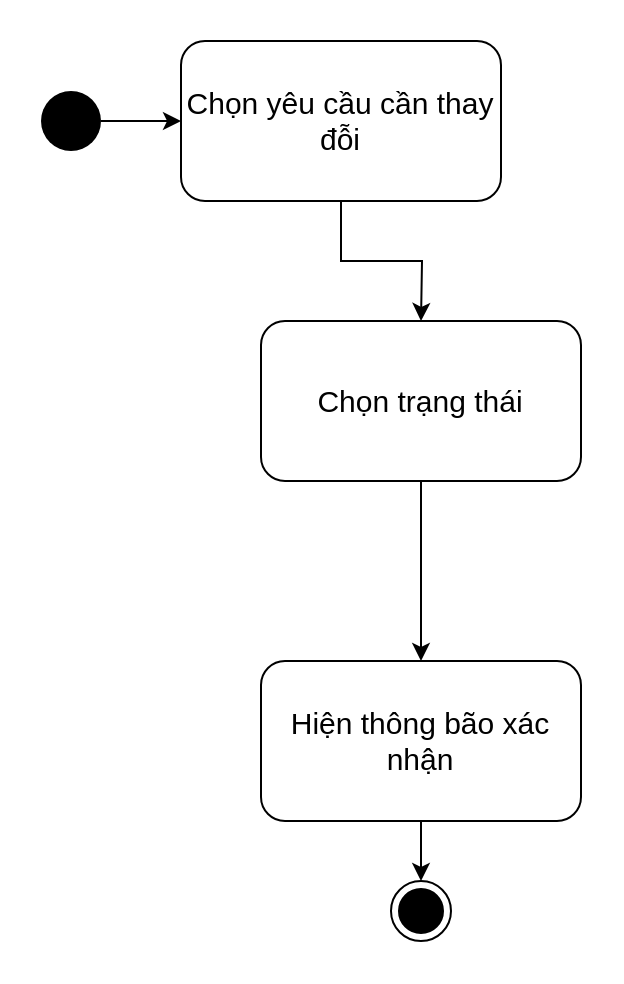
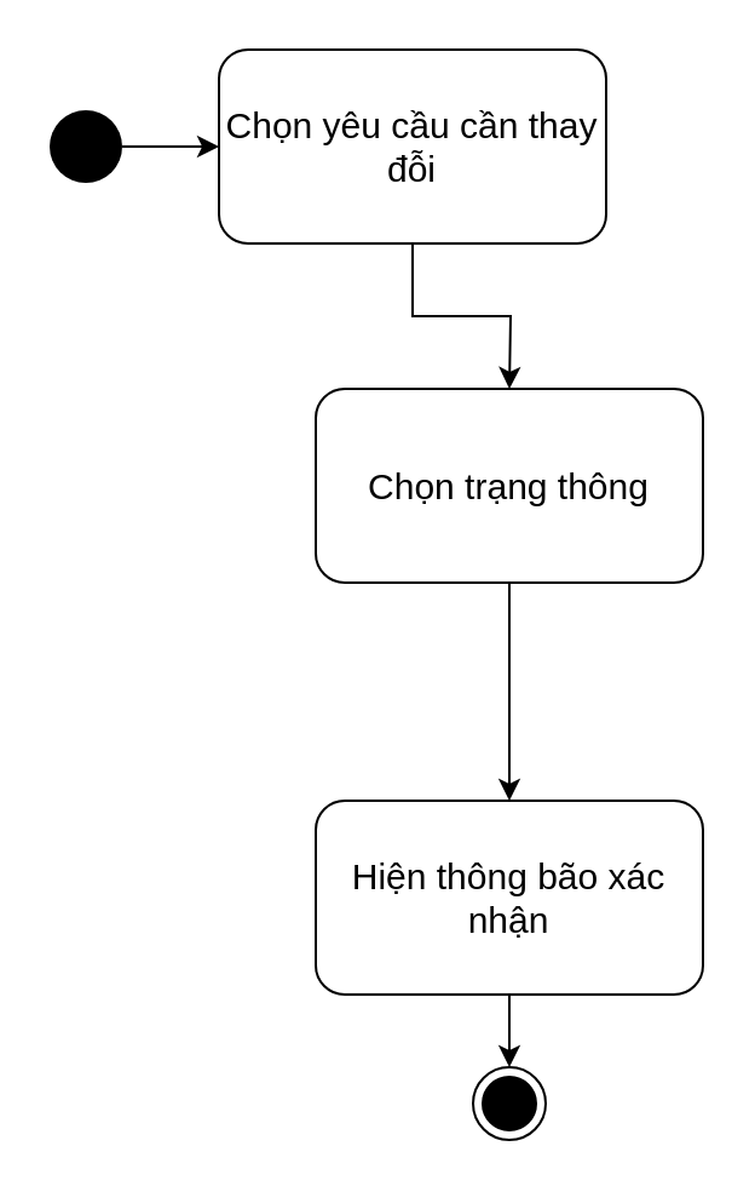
  <mxCell id="0" />
  <mxCell id="1" parent="0" />
  <mxCell id="2" style="edgeStyle=orthogonalEdgeStyle;rounded=0;orthogonalLoop=1;jettySize=auto;html=1;entryX=0;entryY=0.5;entryDx=0;entryDy=0;fontSize=15;" edge="1" parent="1" source="3" target="5"><mxGeometry relative="1" as="geometry" /></mxCell>
  <mxCell id="3" value="" style="ellipse;fillColor=#000000;strokeColor=none;" vertex="1" parent="1"><mxGeometry x="20" y="45" width="30" height="30" as="geometry" /></mxCell>
  <mxCell id="4" style="edgeStyle=orthogonalEdgeStyle;rounded=0;orthogonalLoop=1;jettySize=auto;html=1;entryX=0.5;entryY=0;entryDx=0;entryDy=0;fontSize=15;" edge="1" parent="1" source="5"><mxGeometry relative="1" as="geometry"><mxPoint x="210" y="160" as="targetPoint" /></mxGeometry></mxCell>
  <mxCell id="5" value="Chọn yêu cầu cần thay đỗi" style="shape=rect;html=1;rounded=1;whiteSpace=wrap;align=center;fontSize=15;" vertex="1" parent="1"><mxGeometry x="90" y="20" width="160" height="80" as="geometry" /></mxCell>
  <mxCell id="6" style="edgeStyle=orthogonalEdgeStyle;rounded=0;orthogonalLoop=1;jettySize=auto;html=1;entryX=0.5;entryY=0;entryDx=0;entryDy=0;fontSize=15;" edge="1" parent="1" source="7" target="9"><mxGeometry relative="1" as="geometry" /></mxCell>
- <mxCell id="7" value="Chọn trạng thái" style="shape=rect;html=1;rounded=1;whiteSpace=wrap;align=center;fontSize=15;" vertex="1" parent="1"><mxGeometry x="130" y="160" width="160" height="80" as="geometry" /></mxCell>
+ <mxCell id="7" value="Chọn trạng thông" style="shape=rect;html=1;rounded=1;whiteSpace=wrap;align=center;fontSize=15;" vertex="1" parent="1"><mxGeometry x="130" y="160" width="160" height="80" as="geometry" /></mxCell>
  <mxCell id="8" style="edgeStyle=orthogonalEdgeStyle;rounded=0;orthogonalLoop=1;jettySize=auto;html=1;entryX=0.5;entryY=0;entryDx=0;entryDy=0;fontSize=15;" edge="1" parent="1" source="9"><mxGeometry relative="1" as="geometry"><mxPoint x="210" y="440" as="targetPoint" /></mxGeometry></mxCell>
  <mxCell id="9" value="Hiện thông bão xác nhận" style="shape=rect;html=1;rounded=1;whiteSpace=wrap;align=center;fontSize=15;" vertex="1" parent="1"><mxGeometry x="130" y="330" width="160" height="80" as="geometry" /></mxCell>
  <mxCell id="10" value="" style="ellipse;html=1;shape=endState;fillColor=#000000;strokeColor=#000000;fontSize=15;" vertex="1" parent="1"><mxGeometry x="195" y="440" width="30" height="30" as="geometry" /></mxCell>
